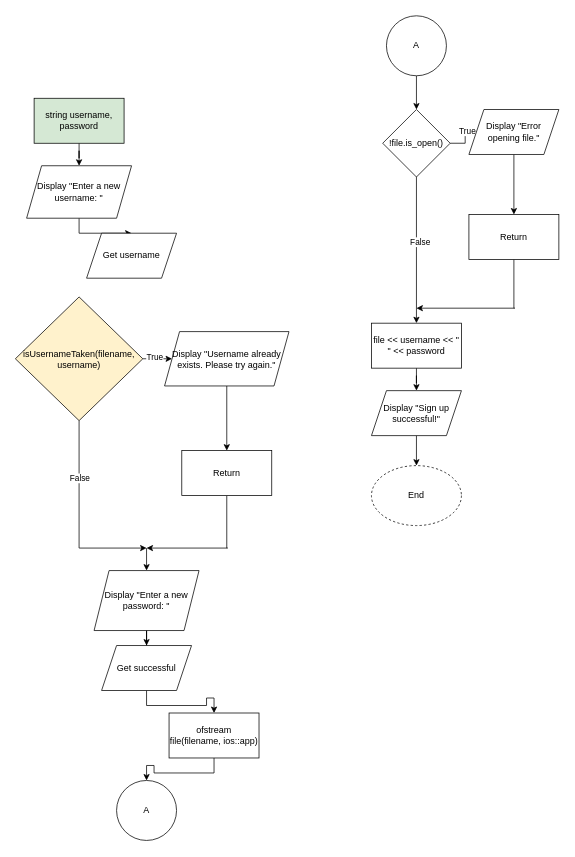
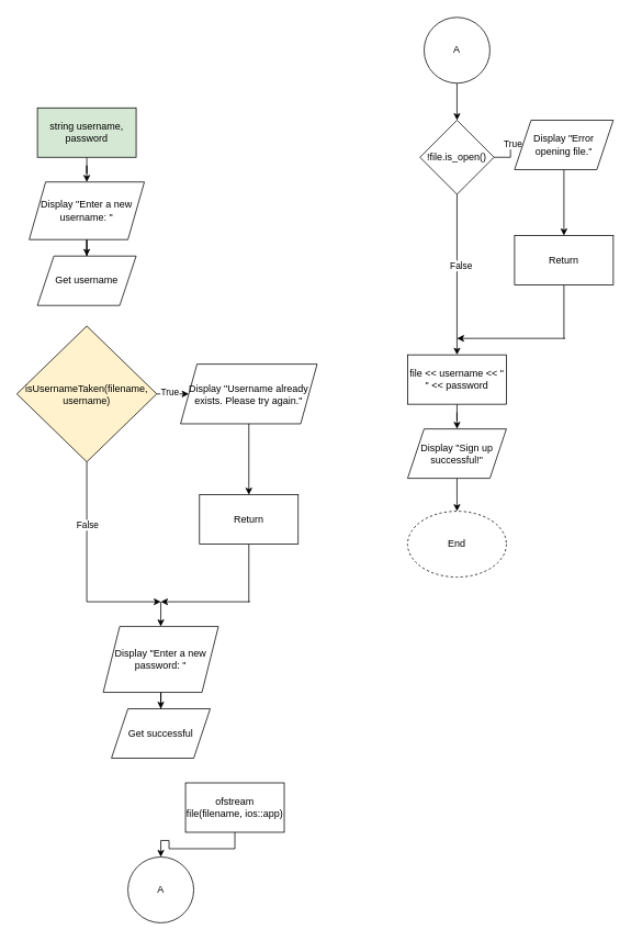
  <mxCell id="0" />
  <mxCell id="1" parent="0" />
  <mxCell id="2" style="edgeStyle=orthogonalEdgeStyle;rounded=0;orthogonalLoop=1;jettySize=auto;html=1;entryX=0.5;entryY=0;entryDx=0;entryDy=0;" parent="1" source="3" target="5" edge="1"><mxGeometry relative="1" as="geometry" /></mxCell>
  <mxCell id="3" value="string username, password" style="whiteSpace=wrap;html=1;fillColor=#d5e8d4;" parent="1" vertex="1"><mxGeometry x="45" y="130" width="120" height="60" as="geometry" /></mxCell>
  <mxCell id="4" style="edgeStyle=orthogonalEdgeStyle;rounded=0;orthogonalLoop=1;jettySize=auto;html=1;" parent="1" source="5" target="6" edge="1"><mxGeometry relative="1" as="geometry" /></mxCell>
  <mxCell id="5" value="Display &quot;Enter a new username: &quot;" style="shape=parallelogram;perimeter=parallelogramPerimeter;whiteSpace=wrap;html=1;fixedSize=1;" parent="1" vertex="1"><mxGeometry x="35" y="220" width="140" height="70" as="geometry" /></mxCell>
- <mxCell id="6" value="Get username" style="shape=parallelogram;perimeter=parallelogramPerimeter;whiteSpace=wrap;html=1;fixedSize=1;" parent="1" vertex="1"><mxGeometry x="115" y="310" width="120" height="60" as="geometry" /></mxCell>
+ <mxCell id="6" value="Get username" style="shape=parallelogram;perimeter=parallelogramPerimeter;whiteSpace=wrap;html=1;fixedSize=1;" parent="1" vertex="1"><mxGeometry x="45" y="310" width="120" height="60" as="geometry" /></mxCell>
  <mxCell id="7" style="edgeStyle=orthogonalEdgeStyle;rounded=0;orthogonalLoop=1;jettySize=auto;html=1;entryX=0;entryY=0.5;entryDx=0;entryDy=0;" parent="1" source="11" target="13" edge="1"><mxGeometry relative="1" as="geometry" /></mxCell>
  <mxCell id="8" value="True" style="edgeLabel;html=1;align=center;verticalAlign=middle;resizable=0;points=[];" parent="7" vertex="1" connectable="0"><mxGeometry x="0.331" y="2" relative="1" as="geometry"><mxPoint x="-4" as="offset" /></mxGeometry></mxCell>
  <mxCell id="9" style="edgeStyle=orthogonalEdgeStyle;rounded=0;orthogonalLoop=1;jettySize=auto;html=1;" parent="1" source="11" edge="1"><mxGeometry relative="1" as="geometry"><mxPoint x="195" y="730" as="targetPoint" /><Array as="points"><mxPoint x="105" y="730" /><mxPoint x="106" y="730" /></Array></mxGeometry></mxCell>
  <mxCell id="10" value="False" style="edgeLabel;html=1;align=center;verticalAlign=middle;resizable=0;points=[];" parent="9" vertex="1" connectable="0"><mxGeometry x="-0.412" relative="1" as="geometry"><mxPoint as="offset" /></mxGeometry></mxCell>
  <mxCell id="11" value="isUsernameTaken(filename, username)" style="rhombus;whiteSpace=wrap;html=1;fillColor=#fff2cc;" parent="1" vertex="1"><mxGeometry x="20" y="395" width="170" height="165" as="geometry" /></mxCell>
  <mxCell id="12" value="" style="edgeStyle=orthogonalEdgeStyle;rounded=0;orthogonalLoop=1;jettySize=auto;html=1;" parent="1" source="13" target="15" edge="1"><mxGeometry relative="1" as="geometry" /></mxCell>
  <mxCell id="13" value="Display &quot;Username already exists. Please try again.&quot;" style="shape=parallelogram;perimeter=parallelogramPerimeter;whiteSpace=wrap;html=1;fixedSize=1;" parent="1" vertex="1"><mxGeometry x="219" y="441.25" width="166" height="72.5" as="geometry" /></mxCell>
  <mxCell id="14" style="edgeStyle=orthogonalEdgeStyle;rounded=0;orthogonalLoop=1;jettySize=auto;html=1;" parent="1" source="15" edge="1"><mxGeometry relative="1" as="geometry"><mxPoint x="195" y="730" as="targetPoint" /><Array as="points"><mxPoint x="302" y="730" /><mxPoint x="303" y="730" /></Array></mxGeometry></mxCell>
  <mxCell id="15" value="Return" style="whiteSpace=wrap;html=1;" parent="1" vertex="1"><mxGeometry x="242" y="600" width="120" height="60" as="geometry" /></mxCell>
  <mxCell id="16" value="" style="endArrow=classic;html=1;rounded=0;entryX=0.5;entryY=0;entryDx=0;entryDy=0;" parent="1" target="20" edge="1"><mxGeometry width="50" height="50" relative="1" as="geometry"><mxPoint x="195" y="730" as="sourcePoint" /><mxPoint x="195" y="780" as="targetPoint" /></mxGeometry></mxCell>
  <mxCell id="17" style="edgeStyle=orthogonalEdgeStyle;rounded=0;orthogonalLoop=1;jettySize=auto;html=1;entryX=0.5;entryY=0;entryDx=0;entryDy=0;" parent="1" source="18" target="23" edge="1"><mxGeometry relative="1" as="geometry" /></mxCell>
  <mxCell id="18" value="ofstream file(filename, ios::app)" style="rounded=0;whiteSpace=wrap;html=1;" parent="1" vertex="1"><mxGeometry x="225" y="950" width="120" height="60" as="geometry" /></mxCell>
  <mxCell id="19" style="edgeStyle=orthogonalEdgeStyle;rounded=0;orthogonalLoop=1;jettySize=auto;html=1;entryX=0.5;entryY=0;entryDx=0;entryDy=0;" parent="1" source="20" target="22" edge="1"><mxGeometry relative="1" as="geometry" /></mxCell>
  <mxCell id="20" value="Display&amp;nbsp;&quot;Enter a new password: &quot;" style="shape=parallelogram;perimeter=parallelogramPerimeter;whiteSpace=wrap;html=1;fixedSize=1;" parent="1" vertex="1"><mxGeometry x="125" y="760" width="140" height="80" as="geometry" /></mxCell>
- <mxCell id="21" style="edgeStyle=orthogonalEdgeStyle;rounded=0;orthogonalLoop=1;jettySize=auto;html=1;" parent="1" source="22" target="18" edge="1"><mxGeometry relative="1" as="geometry" /></mxCell>
  <mxCell id="22" value="Get successful" style="shape=parallelogram;perimeter=parallelogramPerimeter;whiteSpace=wrap;html=1;fixedSize=1;" parent="1" vertex="1"><mxGeometry x="135" y="860" width="120" height="60" as="geometry" /></mxCell>
  <mxCell id="23" value="A" style="ellipse;whiteSpace=wrap;html=1;aspect=fixed;" parent="1" vertex="1"><mxGeometry x="155" y="1040" width="80" height="80" as="geometry" /></mxCell>
  <mxCell id="24" value="" style="edgeStyle=orthogonalEdgeStyle;rounded=0;orthogonalLoop=1;jettySize=auto;html=1;" parent="1" source="25" target="30" edge="1"><mxGeometry relative="1" as="geometry" /></mxCell>
  <mxCell id="25" value="A" style="ellipse;whiteSpace=wrap;html=1;aspect=fixed;" parent="1" vertex="1"><mxGeometry x="515" y="20" width="80" height="80" as="geometry" /></mxCell>
  <mxCell id="26" style="edgeStyle=orthogonalEdgeStyle;rounded=0;orthogonalLoop=1;jettySize=auto;html=1;entryX=0.5;entryY=0;entryDx=0;entryDy=0;" parent="1" source="30" target="36" edge="1"><mxGeometry relative="1" as="geometry"><mxPoint x="555" y="430" as="targetPoint" /></mxGeometry></mxCell>
  <mxCell id="27" value="False" style="edgeLabel;html=1;align=center;verticalAlign=middle;resizable=0;points=[];" vertex="1" connectable="0" parent="26"><mxGeometry x="-0.114" y="4" relative="1" as="geometry"><mxPoint as="offset" /></mxGeometry></mxCell>
  <mxCell id="28" style="edgeStyle=orthogonalEdgeStyle;rounded=0;orthogonalLoop=1;jettySize=auto;html=1;" parent="1" source="30" target="32" edge="1"><mxGeometry relative="1" as="geometry" /></mxCell>
  <mxCell id="29" value="True" style="edgeLabel;html=1;align=center;verticalAlign=middle;resizable=0;points=[];" vertex="1" connectable="0" parent="28"><mxGeometry x="0.471" y="2" relative="1" as="geometry"><mxPoint as="offset" /></mxGeometry></mxCell>
  <mxCell id="30" value="!file.is_open()" style="rhombus;whiteSpace=wrap;html=1;" parent="1" vertex="1"><mxGeometry x="510" y="145" width="90" height="90" as="geometry" /></mxCell>
  <mxCell id="31" value="" style="edgeStyle=orthogonalEdgeStyle;rounded=0;orthogonalLoop=1;jettySize=auto;html=1;" parent="1" source="32" target="34" edge="1"><mxGeometry relative="1" as="geometry" /></mxCell>
  <mxCell id="32" value="Display &quot;Error opening file.&quot;" style="shape=parallelogram;perimeter=parallelogramPerimeter;whiteSpace=wrap;html=1;fixedSize=1;" parent="1" vertex="1"><mxGeometry x="625" y="145" width="120" height="60" as="geometry" /></mxCell>
  <mxCell id="33" style="edgeStyle=orthogonalEdgeStyle;rounded=0;orthogonalLoop=1;jettySize=auto;html=1;" parent="1" source="34" edge="1"><mxGeometry relative="1" as="geometry"><mxPoint x="555" y="410" as="targetPoint" /><Array as="points"><mxPoint x="685" y="410" /><mxPoint x="686" y="410" /></Array></mxGeometry></mxCell>
  <mxCell id="34" value="Return" style="whiteSpace=wrap;html=1;" parent="1" vertex="1"><mxGeometry x="625" y="285" width="120" height="60" as="geometry" /></mxCell>
  <mxCell id="35" style="edgeStyle=orthogonalEdgeStyle;rounded=0;orthogonalLoop=1;jettySize=auto;html=1;entryX=0.5;entryY=0;entryDx=0;entryDy=0;" parent="1" source="36" target="38" edge="1"><mxGeometry relative="1" as="geometry" /></mxCell>
  <mxCell id="36" value="file &amp;lt;&amp;lt; username &amp;lt;&amp;lt; &quot; &quot; &amp;lt;&amp;lt; password" style="rounded=0;whiteSpace=wrap;html=1;" parent="1" vertex="1"><mxGeometry x="495" y="430" width="120" height="60" as="geometry" /></mxCell>
  <mxCell id="37" style="edgeStyle=orthogonalEdgeStyle;rounded=0;orthogonalLoop=1;jettySize=auto;html=1;entryX=0.5;entryY=0;entryDx=0;entryDy=0;" parent="1" source="38" target="39" edge="1"><mxGeometry relative="1" as="geometry"><mxPoint x="555" y="610" as="targetPoint" /></mxGeometry></mxCell>
  <mxCell id="38" value="Display&amp;nbsp;&quot;Sign up successful!&quot;" style="shape=parallelogram;perimeter=parallelogramPerimeter;whiteSpace=wrap;html=1;fixedSize=1;" parent="1" vertex="1"><mxGeometry x="495" y="520" width="120" height="60" as="geometry" /></mxCell>
  <mxCell id="39" value="End" style="ellipse;whiteSpace=wrap;html=1;dashed=1;" parent="1" vertex="1"><mxGeometry x="495" y="620" width="120" height="80" as="geometry" /></mxCell>
